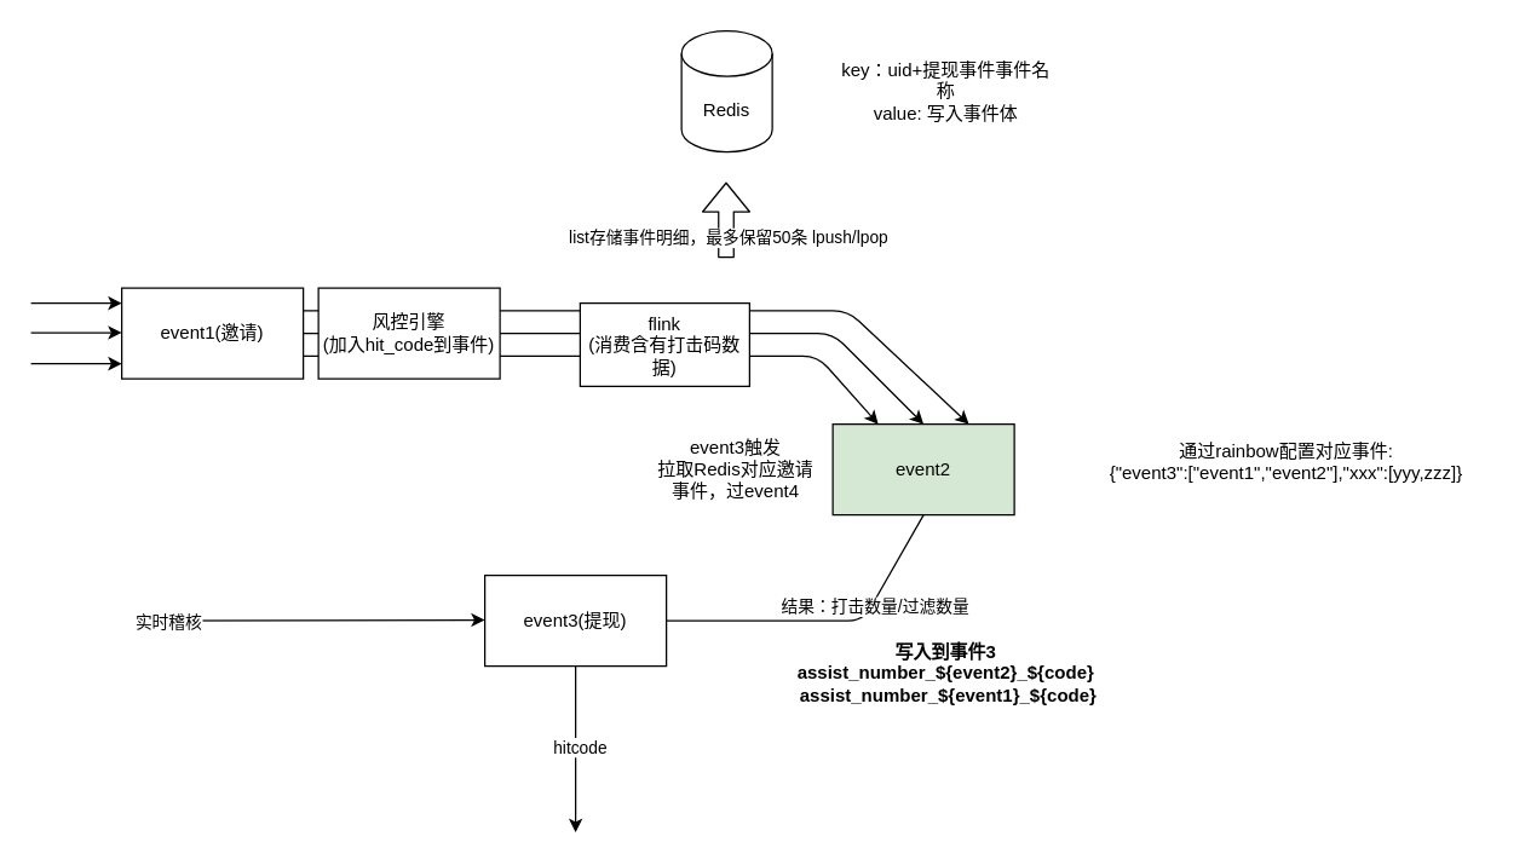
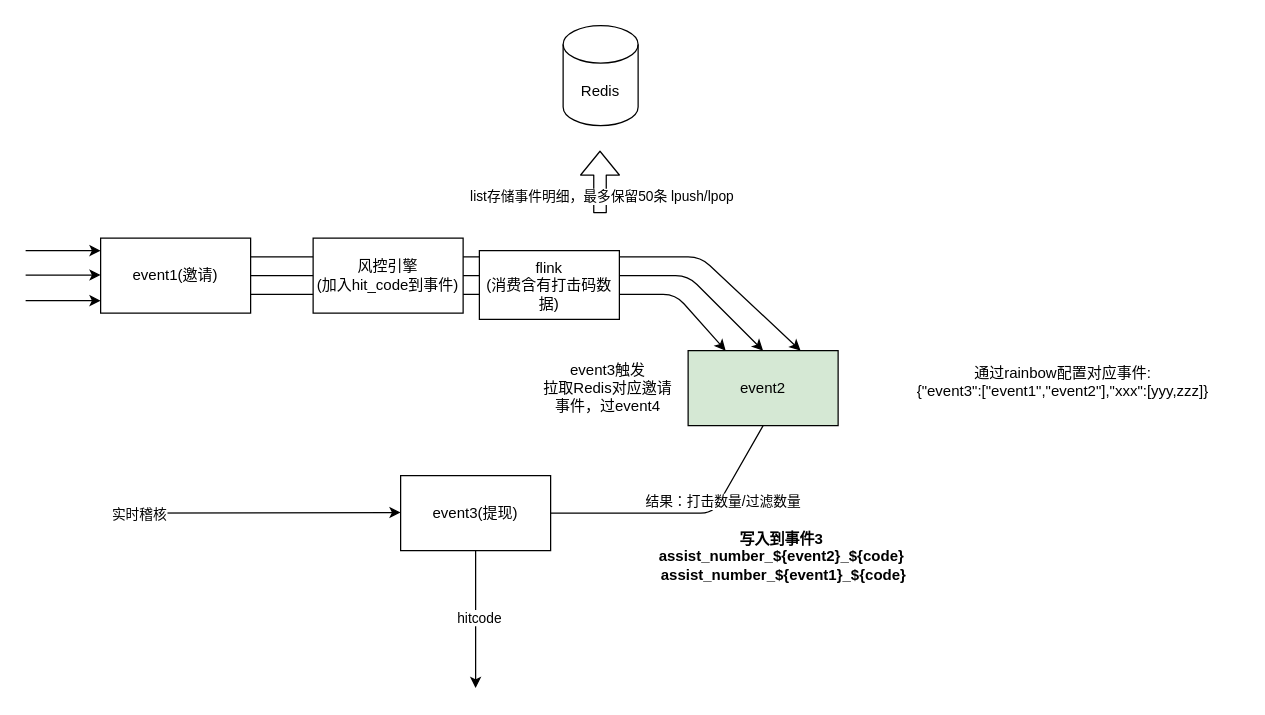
  <mxCell id="0" />
  <mxCell id="1" parent="0" />
  <mxCell id="2" value="event1(邀请)" style="rounded=0;whiteSpace=wrap;html=1;" parent="1" vertex="1"><mxGeometry x="80" y="190" width="120" height="60" as="geometry" /></mxCell>
  <mxCell id="3" value="event3(提现)" style="rounded=0;whiteSpace=wrap;html=1;" parent="1" vertex="1"><mxGeometry x="320" y="380" width="120" height="60" as="geometry" /></mxCell>
  <mxCell id="4" value="event2" style="rounded=0;whiteSpace=wrap;html=1;fillColor=#d5e8d4;" parent="1" vertex="1"><mxGeometry x="550" y="280" width="120" height="60" as="geometry" /></mxCell>
  <mxCell id="5" value="" style="endArrow=classic;html=1;" parent="1" edge="1"><mxGeometry width="50" height="50" relative="1" as="geometry"><mxPoint x="20" y="200" as="sourcePoint" /><mxPoint x="80" y="200" as="targetPoint" /></mxGeometry></mxCell>
  <mxCell id="6" value="" style="endArrow=classic;html=1;" parent="1" edge="1"><mxGeometry width="50" height="50" relative="1" as="geometry"><mxPoint x="20" y="219.5" as="sourcePoint" /><mxPoint x="80" y="219.5" as="targetPoint" /></mxGeometry></mxCell>
  <mxCell id="7" value="" style="endArrow=classic;html=1;" parent="1" edge="1"><mxGeometry width="50" height="50" relative="1" as="geometry"><mxPoint x="20" y="240" as="sourcePoint" /><mxPoint x="80" y="240" as="targetPoint" /></mxGeometry></mxCell>
  <mxCell id="8" value="" style="endArrow=classic;html=1;exitX=1;exitY=0.75;exitDx=0;exitDy=0;entryX=0.25;entryY=0;entryDx=0;entryDy=0;" parent="1" source="2" target="4" edge="1"><mxGeometry width="50" height="50" relative="1" as="geometry"><mxPoint x="490" y="240" as="sourcePoint" /><mxPoint x="570" y="270" as="targetPoint" /><Array as="points"><mxPoint x="540" y="235" /></Array></mxGeometry></mxCell>
  <mxCell id="9" value="" style="endArrow=classic;html=1;exitX=1;exitY=0.5;exitDx=0;exitDy=0;entryX=0.5;entryY=0;entryDx=0;entryDy=0;" parent="1" source="2" target="4" edge="1"><mxGeometry width="50" height="50" relative="1" as="geometry"><mxPoint x="460" y="245" as="sourcePoint" /><mxPoint x="590" y="290" as="targetPoint" /><Array as="points"><mxPoint x="550" y="220" /></Array></mxGeometry></mxCell>
  <mxCell id="10" value="" style="endArrow=classic;html=1;exitX=1;exitY=0.25;exitDx=0;exitDy=0;entryX=0.75;entryY=0;entryDx=0;entryDy=0;" parent="1" source="2" target="4" edge="1"><mxGeometry width="50" height="50" relative="1" as="geometry"><mxPoint x="460" y="200" as="sourcePoint" /><mxPoint x="620" y="260" as="targetPoint" /><Array as="points"><mxPoint x="560" y="205" /></Array></mxGeometry></mxCell>
  <mxCell id="11" value="" style="endArrow=classic;html=1;" parent="1" edge="1"><mxGeometry width="50" height="50" relative="1" as="geometry"><mxPoint x="90" y="410" as="sourcePoint" /><mxPoint x="320" y="409.5" as="targetPoint" /></mxGeometry></mxCell>
  <mxCell id="12" value="实时稽核" style="edgeLabel;html=1;align=center;verticalAlign=middle;resizable=0;points=[];" vertex="1" connectable="0" parent="11"><mxGeometry x="-0.822" y="-1" relative="1" as="geometry"><mxPoint as="offset" /></mxGeometry></mxCell>
  <mxCell id="13" value="" style="endArrow=none;html=1;exitX=0.5;exitY=1;exitDx=0;exitDy=0;entryX=1;entryY=0.5;entryDx=0;entryDy=0;" parent="1" source="4" target="3" edge="1"><mxGeometry width="50" height="50" relative="1" as="geometry"><mxPoint x="540" y="380" as="sourcePoint" /><mxPoint x="670" y="425" as="targetPoint" /><Array as="points"><mxPoint x="570" y="410" /></Array></mxGeometry></mxCell>
  <mxCell id="14" value="结果：打击数量/过滤数量" style="edgeLabel;html=1;align=center;verticalAlign=middle;resizable=0;points=[];" parent="13" vertex="1" connectable="0"><mxGeometry x="-0.334" y="2" relative="1" as="geometry"><mxPoint y="-1" as="offset" /></mxGeometry></mxCell>
  <mxCell id="15" value="" style="endArrow=classic;html=1;exitX=0.5;exitY=1;exitDx=0;exitDy=0;" parent="1" source="3" edge="1"><mxGeometry width="50" height="50" relative="1" as="geometry"><mxPoint x="360" y="540" as="sourcePoint" /><mxPoint x="380" y="550" as="targetPoint" /></mxGeometry></mxCell>
  <mxCell id="16" value="hitcode" style="edgeLabel;html=1;align=center;verticalAlign=middle;resizable=0;points=[];" parent="15" vertex="1" connectable="0"><mxGeometry x="-0.036" y="2" relative="1" as="geometry"><mxPoint as="offset" /></mxGeometry></mxCell>
  <mxCell id="17" value="Redis" style="shape=cylinder3;whiteSpace=wrap;html=1;boundedLbl=1;backgroundOutline=1;size=15;" parent="1" vertex="1"><mxGeometry x="450" y="20" width="60" height="80" as="geometry" /></mxCell>
  <mxCell id="18" value="" style="shape=flexArrow;endArrow=classic;html=1;" parent="1" edge="1"><mxGeometry width="50" height="50" relative="1" as="geometry"><mxPoint x="479.5" y="170" as="sourcePoint" /><mxPoint x="479.5" y="120" as="targetPoint" /></mxGeometry></mxCell>
  <mxCell id="19" value="list存储事件明细，最多保留50条 lpush/lpop" style="edgeLabel;html=1;align=center;verticalAlign=middle;resizable=0;points=[];" parent="18" vertex="1" connectable="0"><mxGeometry x="-0.44" relative="1" as="geometry"><mxPoint x="1" as="offset" /></mxGeometry></mxCell>
- <mxCell id="20" value="key：uid+提现事件事件名称&lt;br&gt;value: 写入事件体" style="text;html=1;strokeColor=none;fillColor=none;align=center;verticalAlign=middle;whiteSpace=wrap;rounded=0;" parent="1" vertex="1"><mxGeometry x="550" y="30" width="150" height="60" as="geometry" /></mxCell>
  <mxCell id="21" value="&lt;b&gt;写入到事件3 assist_number_${event2}_${code}&lt;br&gt;&lt;/b&gt;&lt;b&gt;&amp;nbsp;assist_number_${event1}_${code}&lt;/b&gt;&lt;b&gt;&lt;br&gt;&lt;/b&gt;" style="text;html=1;strokeColor=none;fillColor=none;align=center;verticalAlign=middle;whiteSpace=wrap;rounded=0;" parent="1" vertex="1"><mxGeometry x="500" y="420" width="250" height="50" as="geometry" /></mxCell>
  <mxCell id="22" value="event3触发&lt;br&gt;拉取Redis对应邀请事件，过event4" style="text;html=1;strokeColor=none;fillColor=none;align=center;verticalAlign=middle;whiteSpace=wrap;rounded=0;" parent="1" vertex="1"><mxGeometry x="428" y="280" width="116" height="60" as="geometry" /></mxCell>
  <mxCell id="23" value="通过rainbow配置对应事件:&lt;br&gt;{&quot;event3&quot;:[&quot;event1&quot;,&quot;event2&quot;],&quot;xxx&quot;:[yyy,zzz]}" style="text;html=1;strokeColor=none;fillColor=none;align=center;verticalAlign=middle;whiteSpace=wrap;rounded=0;" parent="1" vertex="1"><mxGeometry x="710" y="230" width="280" height="150" as="geometry" /></mxCell>
- <mxCell id="24" value="风控引擎&lt;br&gt;(加入hit_code到事件)" style="rounded=0;whiteSpace=wrap;html=1;" parent="1" vertex="1"><mxGeometry x="210" y="190" width="120" height="60" as="geometry" /></mxCell>
+ <mxCell id="24" value="风控引擎&lt;br&gt;(加入hit_code到事件)" style="rounded=0;whiteSpace=wrap;html=1;" parent="1" vertex="1"><mxGeometry x="250" y="190" width="120" height="60" as="geometry" /></mxCell>
  <mxCell id="25" value="flink&lt;br&gt;(消费含有打击码数据)" style="rounded=0;whiteSpace=wrap;html=1;" parent="1" vertex="1"><mxGeometry x="383" y="200" width="112" height="55" as="geometry" /></mxCell>
